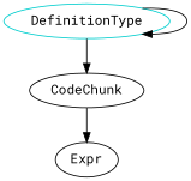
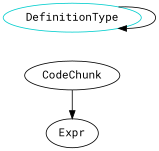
  digraph {
    fontname="Roboto Mono"
    node [fontname="Roboto Mono"]
    edge [fontname="Roboto Mono"]
    n1 [color=cyan3 label=DefinitionType shape=oval]
    CodeChunk
    Expr
    n1 -> n1
-   n1 -> CodeChunk
    CodeChunk -> Expr
  }
